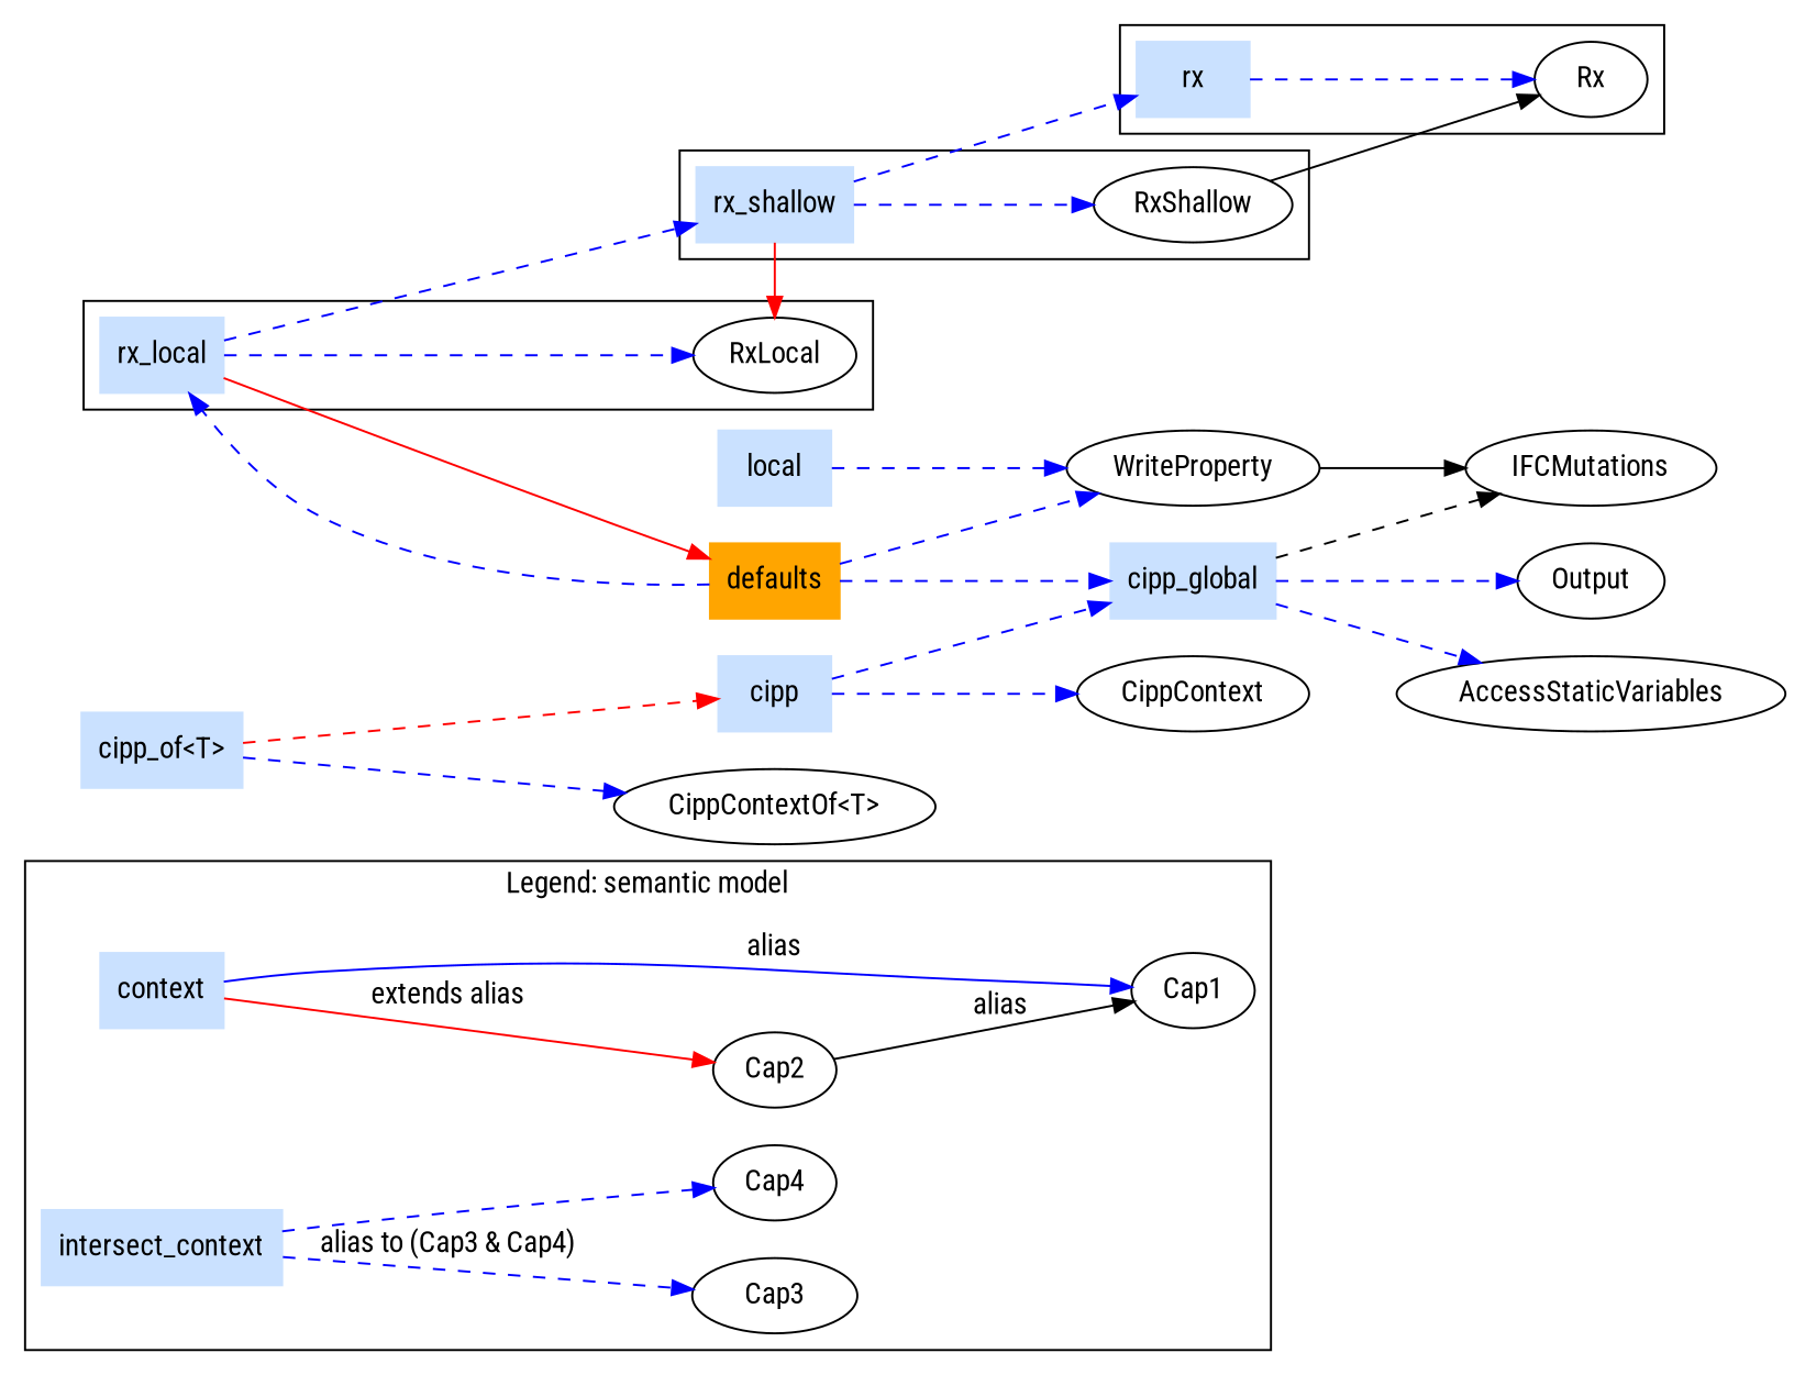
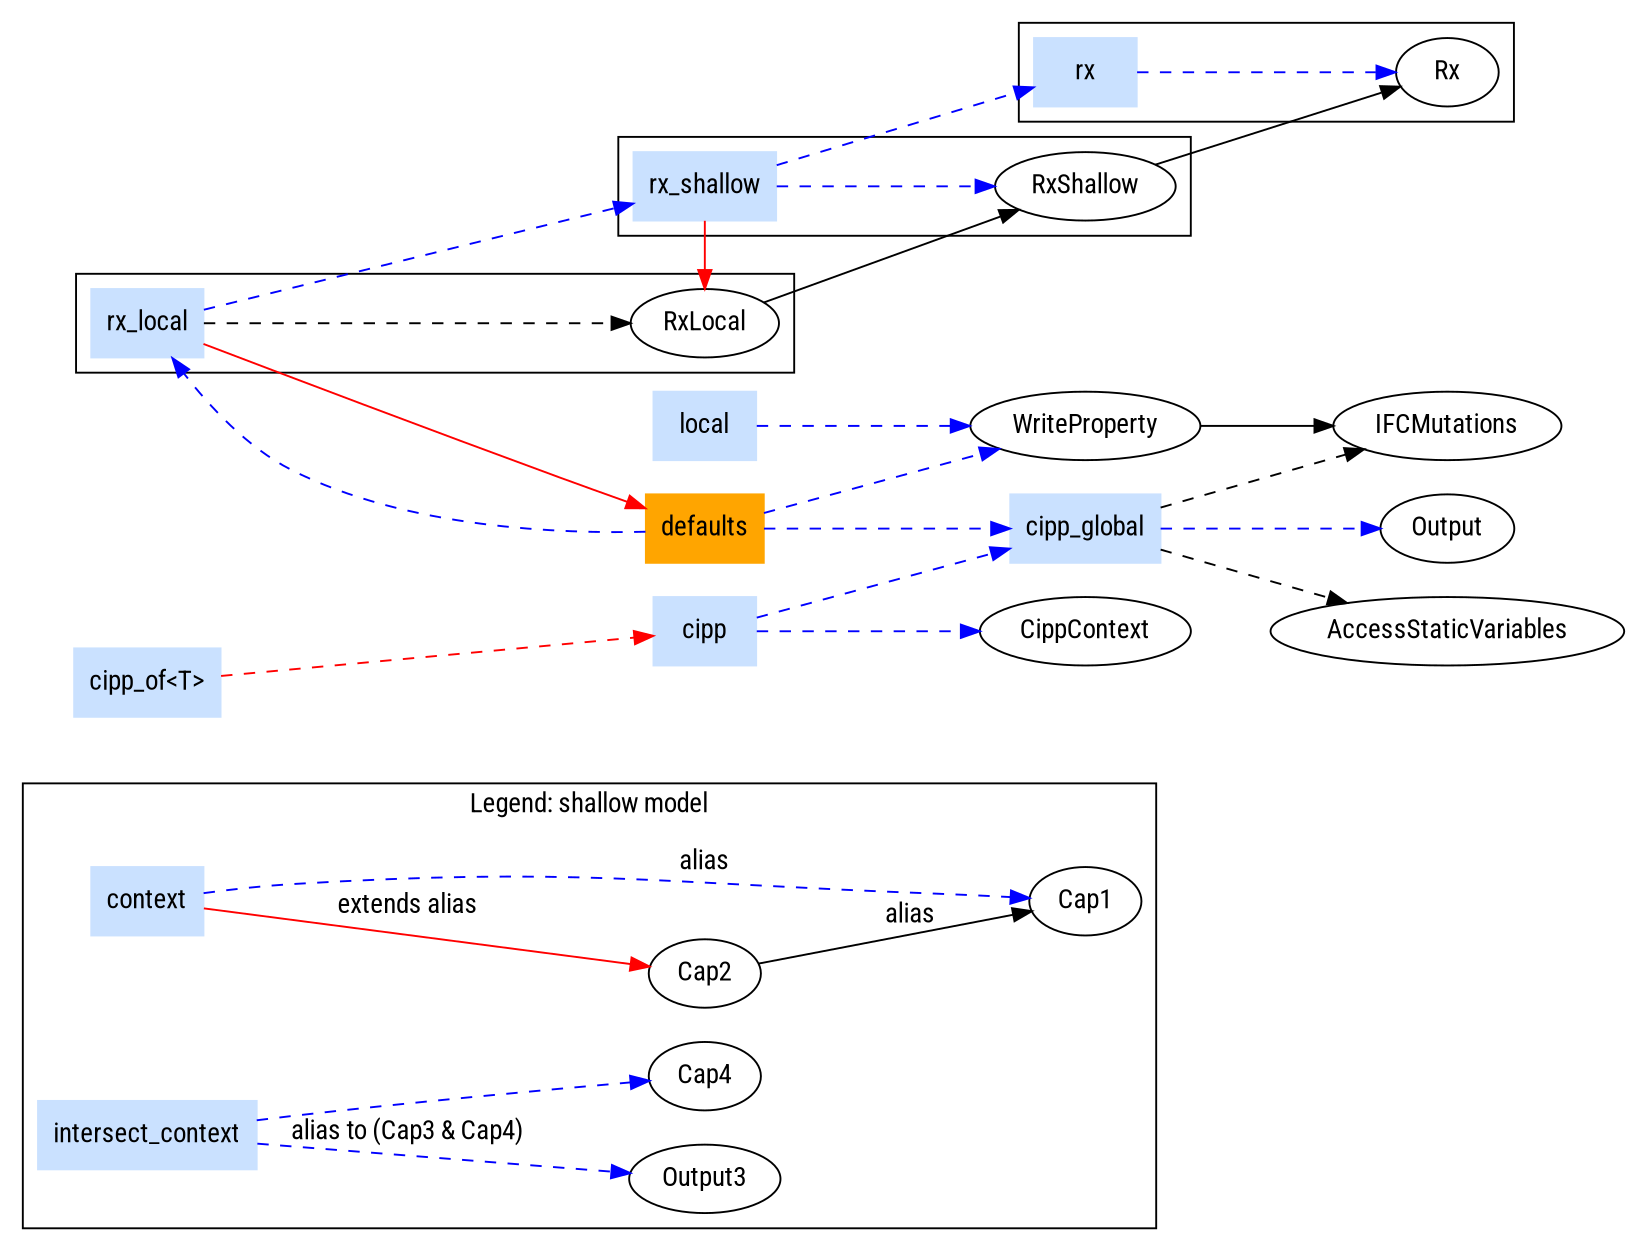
  digraph {
    fontname="Roboto Condensed"
    rankdir=LR
    node [fontname="Roboto Condensed"]
    edge [fontname="Roboto Condensed" color=blue style=dashed]
    Cap2
    Cap1
    context [color=lightsteelblue1 shape=rect style=filled]
    intersect_context [color=lightsteelblue1 shape=rect style=filled]
-   Cap3
+   Cap3 [label=Output3]
    Cap4
    rx [color=lightsteelblue1 shape=rect style=filled]
    Rx
    rx_local [color=lightsteelblue1 shape=rect style=filled]
    RxLocal
    rx_shallow [color=lightsteelblue1 shape=rect style=filled]
    RxShallow
    defaults [color=orange shape=rect style=filled]
    cipp_global [color=lightsteelblue1 shape=rect style=filled]
    WriteProperty
    IFCMutations
    AccessStaticVariables
    Output
    cipp [color=lightsteelblue1 shape=rect style=filled]
    CippContext
    "cipp_of<T>" [color=lightsteelblue1 shape=rect style=filled]
-   "CippContextOf<T>"
    local [color=lightsteelblue1 shape=rect style=filled]
    subgraph cluster_1 {
-     label="Legend: semantic model"
+     label="Legend: shallow model"
      Cap2
      Cap1
      context
      intersect_context
      Cap3
      Cap4
    }
    subgraph cluster_2 {
      rx
      Rx
    }
    subgraph cluster_3 {
      rx_local
      RxLocal
    }
    subgraph cluster_4 {
      rx_shallow
      RxShallow
    }
    Cap2 -> Cap1 [label=alias color="" style=""]
    context -> Cap2 [color=red label="extends alias" style=""]
-   context -> Cap1 [label=alias style=solid]
+   context -> Cap1 [label=alias]
    intersect_context -> Cap3 [label="alias to (Cap3 & Cap4)"]
    intersect_context -> Cap4
    rx -> Rx
-   rx_local -> RxLocal
+   rx_local -> RxLocal [color=black]
    rx_local -> rx_shallow
    rx_local -> defaults [color=red style=""]
+   RxLocal -> RxShallow [color="" style=""]
    rx_shallow -> rx
    rx_shallow -> RxLocal [color=red style=""]
    rx_shallow -> RxShallow
    RxShallow -> Rx [color="" style=""]
    defaults -> rx_local
    defaults -> cipp_global
    defaults -> WriteProperty
    cipp_global -> IFCMutations [color=black]
-   cipp_global -> AccessStaticVariables
+   cipp_global -> AccessStaticVariables [color=black]
    cipp_global -> Output
    WriteProperty -> IFCMutations [color="" style=""]
    cipp -> cipp_global
    cipp -> CippContext
    "cipp_of<T>" -> cipp [color=red]
-   "cipp_of<T>" -> "CippContextOf<T>"
    local -> WriteProperty
  }
